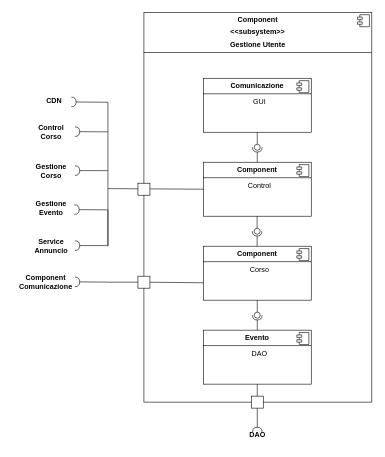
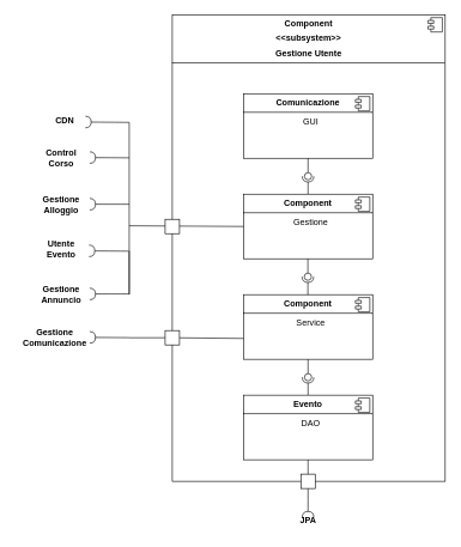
  <mxCell id="0" />
  <mxCell id="1" parent="0" />
  <mxCell id="2" value="&lt;p style=&quot;margin:0px;margin-top:6px;text-align:center;&quot;&gt;&lt;b&gt;Component&lt;/b&gt;&lt;/p&gt;&lt;p style=&quot;margin:0px;margin-top:6px;text-align:center;&quot;&gt;&lt;b&gt;&amp;lt;&amp;lt;subsystem&amp;gt;&amp;gt;&lt;/b&gt;&lt;/p&gt;&lt;p style=&quot;margin:0px;margin-top:6px;text-align:center;&quot;&gt;&lt;b&gt;Gestione Utente&lt;/b&gt;&lt;/p&gt;&lt;hr size=&quot;1&quot; style=&quot;border-style:solid;&quot;&gt;&lt;p style=&quot;margin:0px;margin-left:8px;&quot;&gt;&lt;br&gt;&lt;/p&gt;" style="align=left;overflow=fill;html=1;dropTarget=0;whiteSpace=wrap;" vertex="1" parent="1"><mxGeometry x="239" y="20" width="380" height="650" as="geometry" /></mxCell>
  <mxCell id="3" value="" style="shape=component;jettyWidth=8;jettyHeight=4;" vertex="1" parent="2"><mxGeometry x="1" width="20" height="20" relative="1" as="geometry"><mxPoint x="-24" y="4" as="offset" /></mxGeometry></mxCell>
  <mxCell id="4" value="&lt;p style=&quot;margin:0px;margin-top:6px;text-align:center;&quot;&gt;&lt;b&gt;Comunicazione&lt;/b&gt;&lt;/p&gt;&lt;hr size=&quot;1&quot; style=&quot;border-style:solid;&quot;&gt;&lt;p style=&quot;text-align: center; margin: 0px 0px 0px 8px;&quot;&gt;GUI&lt;/p&gt;" style="align=left;overflow=fill;html=1;dropTarget=0;whiteSpace=wrap;" vertex="1" parent="1"><mxGeometry x="338" y="130" width="180" height="90" as="geometry" /></mxCell>
  <mxCell id="5" value="" style="shape=component;jettyWidth=8;jettyHeight=4;" vertex="1" parent="4"><mxGeometry x="1" width="20" height="20" relative="1" as="geometry"><mxPoint x="-24" y="4" as="offset" /></mxGeometry></mxCell>
  <mxCell id="6" value="" style="rounded=0;orthogonalLoop=1;jettySize=auto;html=1;endArrow=halfCircle;endFill=0;endSize=6;strokeWidth=1;sketch=0;exitX=0.5;exitY=0;exitDx=0;exitDy=0;" edge="1" parent="1" source="9" target="8"><mxGeometry relative="1" as="geometry"><mxPoint x="439" y="245" as="sourcePoint" /></mxGeometry></mxCell>
  <mxCell id="7" value="" style="rounded=0;orthogonalLoop=1;jettySize=auto;html=1;endArrow=oval;endFill=0;sketch=0;sourcePerimeterSpacing=0;targetPerimeterSpacing=0;endSize=10;exitX=0.5;exitY=1;exitDx=0;exitDy=0;" edge="1" parent="1" source="4" target="8"><mxGeometry relative="1" as="geometry"><mxPoint x="399" y="245" as="sourcePoint" /></mxGeometry></mxCell>
  <mxCell id="8" value="" style="ellipse;whiteSpace=wrap;html=1;align=center;aspect=fixed;fillColor=none;strokeColor=none;resizable=0;perimeter=centerPerimeter;rotatable=0;allowArrows=0;points=[];outlineConnect=1;" vertex="1" parent="1"><mxGeometry x="423" y="240" width="10" height="10" as="geometry" /></mxCell>
- <mxCell id="9" value="&lt;p style=&quot;margin:0px;margin-top:6px;text-align:center;&quot;&gt;&lt;b&gt;Component&lt;/b&gt;&lt;/p&gt;&lt;hr size=&quot;1&quot; style=&quot;border-style:solid;&quot;&gt;&lt;p style=&quot;text-align: center; margin: 0px 0px 0px 8px;&quot;&gt;Control&lt;/p&gt;" style="align=left;overflow=fill;html=1;dropTarget=0;whiteSpace=wrap;" vertex="1" parent="1"><mxGeometry x="338" y="270" width="180" height="90" as="geometry" /></mxCell>
+ <mxCell id="9" value="&lt;p style=&quot;margin:0px;margin-top:6px;text-align:center;&quot;&gt;&lt;b&gt;Component&lt;/b&gt;&lt;/p&gt;&lt;hr size=&quot;1&quot; style=&quot;border-style:solid;&quot;&gt;&lt;p style=&quot;text-align: center; margin: 0px 0px 0px 8px;&quot;&gt;Gestione&lt;/p&gt;" style="align=left;overflow=fill;html=1;dropTarget=0;whiteSpace=wrap;" vertex="1" parent="1"><mxGeometry x="338" y="270" width="180" height="90" as="geometry" /></mxCell>
  <mxCell id="10" value="" style="shape=component;jettyWidth=8;jettyHeight=4;" vertex="1" parent="9"><mxGeometry x="1" width="20" height="20" relative="1" as="geometry"><mxPoint x="-24" y="4" as="offset" /></mxGeometry></mxCell>
- <mxCell id="11" value="&lt;p style=&quot;margin:0px;margin-top:6px;text-align:center;&quot;&gt;&lt;b&gt;Component&lt;/b&gt;&lt;/p&gt;&lt;hr size=&quot;1&quot; style=&quot;border-style:solid;&quot;&gt;&lt;p style=&quot;text-align: center; margin: 0px 0px 0px 8px;&quot;&gt;Corso&lt;/p&gt;" style="align=left;overflow=fill;html=1;dropTarget=0;whiteSpace=wrap;" vertex="1" parent="1"><mxGeometry x="338" y="410" width="180" height="90" as="geometry" /></mxCell>
+ <mxCell id="11" value="&lt;p style=&quot;margin:0px;margin-top:6px;text-align:center;&quot;&gt;&lt;b&gt;Component&lt;/b&gt;&lt;/p&gt;&lt;hr size=&quot;1&quot; style=&quot;border-style:solid;&quot;&gt;&lt;p style=&quot;text-align: center; margin: 0px 0px 0px 8px;&quot;&gt;Service&lt;/p&gt;" style="align=left;overflow=fill;html=1;dropTarget=0;whiteSpace=wrap;" vertex="1" parent="1"><mxGeometry x="338" y="410" width="180" height="90" as="geometry" /></mxCell>
  <mxCell id="12" value="" style="shape=component;jettyWidth=8;jettyHeight=4;" vertex="1" parent="11"><mxGeometry x="1" width="20" height="20" relative="1" as="geometry"><mxPoint x="-24" y="4" as="offset" /></mxGeometry></mxCell>
  <mxCell id="13" value="" style="rounded=0;orthogonalLoop=1;jettySize=auto;html=1;endArrow=halfCircle;endFill=0;endSize=6;strokeWidth=1;sketch=0;exitX=0.5;exitY=0;exitDx=0;exitDy=0;" edge="1" parent="1" source="16" target="15"><mxGeometry relative="1" as="geometry"><mxPoint x="439" y="525" as="sourcePoint" /></mxGeometry></mxCell>
  <mxCell id="14" value="" style="rounded=0;orthogonalLoop=1;jettySize=auto;html=1;endArrow=oval;endFill=0;sketch=0;sourcePerimeterSpacing=0;targetPerimeterSpacing=0;endSize=10;exitX=0.5;exitY=1;exitDx=0;exitDy=0;" edge="1" parent="1" source="11" target="15"><mxGeometry relative="1" as="geometry"><mxPoint x="399" y="525" as="sourcePoint" /></mxGeometry></mxCell>
  <mxCell id="15" value="" style="ellipse;whiteSpace=wrap;html=1;align=center;aspect=fixed;fillColor=none;strokeColor=none;resizable=0;perimeter=centerPerimeter;rotatable=0;allowArrows=0;points=[];outlineConnect=1;" vertex="1" parent="1"><mxGeometry x="423" y="520" width="10" height="10" as="geometry" /></mxCell>
  <mxCell id="16" value="&lt;p style=&quot;margin:0px;margin-top:6px;text-align:center;&quot;&gt;&lt;b&gt;Evento&lt;/b&gt;&lt;/p&gt;&lt;hr size=&quot;1&quot; style=&quot;border-style:solid;&quot;&gt;&lt;p style=&quot;text-align: center; margin: 0px 0px 0px 8px;&quot;&gt;DAO&lt;/p&gt;" style="align=left;overflow=fill;html=1;dropTarget=0;whiteSpace=wrap;" vertex="1" parent="1"><mxGeometry x="338" y="550" width="180" height="90" as="geometry" /></mxCell>
  <mxCell id="17" value="" style="shape=component;jettyWidth=8;jettyHeight=4;" vertex="1" parent="16"><mxGeometry x="1" width="20" height="20" relative="1" as="geometry"><mxPoint x="-24" y="4" as="offset" /></mxGeometry></mxCell>
  <mxCell id="18" value="" style="rounded=0;orthogonalLoop=1;jettySize=auto;html=1;endArrow=halfCircle;endFill=0;endSize=6;strokeWidth=1;sketch=0;exitX=0.5;exitY=0;exitDx=0;exitDy=0;" edge="1" parent="1"><mxGeometry relative="1" as="geometry"><mxPoint x="427.77" y="410" as="sourcePoint" /><mxPoint x="427.77" y="385" as="targetPoint" /></mxGeometry></mxCell>
  <mxCell id="19" value="" style="rounded=0;orthogonalLoop=1;jettySize=auto;html=1;endArrow=oval;endFill=0;sketch=0;sourcePerimeterSpacing=0;targetPerimeterSpacing=0;endSize=10;exitX=0.5;exitY=1;exitDx=0;exitDy=0;" edge="1" parent="1"><mxGeometry relative="1" as="geometry"><mxPoint x="427.77" y="360" as="sourcePoint" /><mxPoint x="427.77" y="385" as="targetPoint" /></mxGeometry></mxCell>
  <mxCell id="20" value="" style="rounded=0;orthogonalLoop=1;jettySize=auto;html=1;endArrow=halfCircle;endFill=0;endSize=6;strokeWidth=1;sketch=0;fontSize=12;curved=1;" edge="1" parent="1"><mxGeometry relative="1" as="geometry"><mxPoint x="179" y="284" as="sourcePoint" /><mxPoint x="124" y="284" as="targetPoint" /></mxGeometry></mxCell>
  <mxCell id="21" value="" style="ellipse;whiteSpace=wrap;html=1;align=center;aspect=fixed;fillColor=none;strokeColor=none;resizable=0;perimeter=centerPerimeter;rotatable=0;allowArrows=0;points=[];outlineConnect=1;" vertex="1" parent="1"><mxGeometry x="312" y="310" width="10" height="10" as="geometry" /></mxCell>
  <mxCell id="22" value="Control&lt;div&gt;Corso&lt;div&gt;&lt;br&gt;&lt;/div&gt;&lt;/div&gt;" style="text;align=center;fontStyle=1;verticalAlign=middle;spacingLeft=3;spacingRight=3;strokeColor=none;rotatable=0;points=[[0,0.5],[1,0.5]];portConstraint=eastwest;html=1;" vertex="1" parent="1"><mxGeometry x="44" y="214" width="80" height="26" as="geometry" /></mxCell>
  <mxCell id="23" value="" style="rounded=0;orthogonalLoop=1;jettySize=auto;html=1;endArrow=halfCircle;endFill=0;endSize=6;strokeWidth=1;sketch=0;fontSize=12;curved=1;exitX=0.5;exitY=1;exitDx=0;exitDy=0;" edge="1" parent="1" source="16"><mxGeometry relative="1" as="geometry"><mxPoint x="428.5" y="640" as="sourcePoint" /><mxPoint x="428" y="720" as="targetPoint" /></mxGeometry></mxCell>
  <mxCell id="24" value="" style="whiteSpace=wrap;html=1;aspect=fixed;" vertex="1" parent="1"><mxGeometry x="418" y="660" width="20" height="20" as="geometry" /></mxCell>
  <mxCell id="25" value="" style="rounded=0;orthogonalLoop=1;jettySize=auto;html=1;endArrow=halfCircle;endFill=0;endSize=6;strokeWidth=1;sketch=0;fontSize=12;curved=1;" edge="1" parent="1"><mxGeometry relative="1" as="geometry"><mxPoint x="179" y="219.38" as="sourcePoint" /><mxPoint x="124" y="219" as="targetPoint" /></mxGeometry></mxCell>
  <mxCell id="26" value="" style="endArrow=none;html=1;rounded=0;" edge="1" parent="1"><mxGeometry width="50" height="50" relative="1" as="geometry"><mxPoint x="179" y="410" as="sourcePoint" /><mxPoint x="179" y="170" as="targetPoint" /></mxGeometry></mxCell>
  <mxCell id="27" value="" style="endArrow=none;html=1;rounded=0;exitX=0;exitY=0.5;exitDx=0;exitDy=0;" edge="1" parent="1" source="9"><mxGeometry width="50" height="50" relative="1" as="geometry"><mxPoint x="338" y="329" as="sourcePoint" /><mxPoint x="179" y="314" as="targetPoint" /></mxGeometry></mxCell>
  <mxCell id="28" value="" style="whiteSpace=wrap;html=1;aspect=fixed;" vertex="1" parent="1"><mxGeometry x="229" y="305" width="20" height="20" as="geometry" /></mxCell>
  <mxCell id="29" value="" style="rounded=0;orthogonalLoop=1;jettySize=auto;html=1;endArrow=halfCircle;endFill=0;endSize=6;strokeWidth=1;sketch=0;fontSize=12;curved=1;" edge="1" parent="1"><mxGeometry relative="1" as="geometry"><mxPoint x="179" y="409" as="sourcePoint" /><mxPoint x="124" y="409" as="targetPoint" /></mxGeometry></mxCell>
- <mxCell id="30" value="Gestione&lt;div&gt;Evento&lt;/div&gt;" style="text;align=center;fontStyle=1;verticalAlign=middle;spacingLeft=3;spacingRight=3;strokeColor=none;rotatable=0;points=[[0,0.5],[1,0.5]];portConstraint=eastwest;html=1;" vertex="1" parent="1"><mxGeometry x="44" y="334" width="80" height="26" as="geometry" /></mxCell>
+ <mxCell id="30" value="Utente&lt;div&gt;Evento&lt;/div&gt;" style="text;align=center;fontStyle=1;verticalAlign=middle;spacingLeft=3;spacingRight=3;strokeColor=none;rotatable=0;points=[[0,0.5],[1,0.5]];portConstraint=eastwest;html=1;" vertex="1" parent="1"><mxGeometry x="44" y="334" width="80" height="26" as="geometry" /></mxCell>
  <mxCell id="31" value="" style="rounded=0;orthogonalLoop=1;jettySize=auto;html=1;endArrow=halfCircle;endFill=0;endSize=6;strokeWidth=1;sketch=0;fontSize=12;curved=1;" edge="1" parent="1"><mxGeometry relative="1" as="geometry"><mxPoint x="178" y="349.38" as="sourcePoint" /><mxPoint x="123" y="349" as="targetPoint" /></mxGeometry></mxCell>
  <mxCell id="32" value="" style="endArrow=none;html=1;rounded=0;" edge="1" parent="1"><mxGeometry width="50" height="50" relative="1" as="geometry"><mxPoint x="179" y="409" as="sourcePoint" /><mxPoint x="179" y="349" as="targetPoint" /></mxGeometry></mxCell>
- <mxCell id="33" value="&lt;b&gt;Gestione&lt;/b&gt;&lt;div&gt;&lt;b&gt;Corso&lt;/b&gt;&lt;/div&gt;" style="text;html=1;align=center;verticalAlign=middle;resizable=0;points=[];autosize=1;strokeColor=none;fillColor=none;" vertex="1" parent="1"><mxGeometry x="49" y="265" width="70" height="40" as="geometry" /></mxCell>
- <mxCell id="34" value="&lt;b&gt;Service&lt;br&gt;Annuncio&lt;/b&gt;" style="text;html=1;align=center;verticalAlign=middle;resizable=0;points=[];autosize=1;strokeColor=none;fillColor=none;" vertex="1" parent="1"><mxGeometry x="44" y="390" width="80" height="40" as="geometry" /></mxCell>
- <mxCell id="35" value="&lt;b&gt;DAO&lt;/b&gt;" style="text;html=1;align=center;verticalAlign=middle;resizable=0;points=[];autosize=1;strokeColor=none;fillColor=none;" vertex="1" parent="1"><mxGeometry x="403" y="710" width="50" height="30" as="geometry" /></mxCell>
+ <mxCell id="33" value="&lt;b&gt;Gestione&lt;/b&gt;&lt;div&gt;&lt;b&gt;Alloggio&lt;/b&gt;&lt;/div&gt;" style="text;html=1;align=center;verticalAlign=middle;resizable=0;points=[];autosize=1;strokeColor=none;fillColor=none;" vertex="1" parent="1"><mxGeometry x="49" y="265" width="70" height="40" as="geometry" /></mxCell>
+ <mxCell id="34" value="&lt;b&gt;Gestione&lt;br&gt;Annuncio&lt;/b&gt;" style="text;html=1;align=center;verticalAlign=middle;resizable=0;points=[];autosize=1;strokeColor=none;fillColor=none;" vertex="1" parent="1"><mxGeometry x="44" y="390" width="80" height="40" as="geometry" /></mxCell>
+ <mxCell id="35" value="&lt;b&gt;JPA&lt;/b&gt;" style="text;html=1;align=center;verticalAlign=middle;resizable=0;points=[];autosize=1;strokeColor=none;fillColor=none;" vertex="1" parent="1"><mxGeometry x="403" y="710" width="50" height="30" as="geometry" /></mxCell>
  <mxCell id="36" value="" style="endArrow=none;html=1;rounded=0;exitX=0;exitY=0.5;exitDx=0;exitDy=0;" edge="1" parent="1" source="38"><mxGeometry width="50" height="50" relative="1" as="geometry"><mxPoint x="338" y="471" as="sourcePoint" /><mxPoint x="179" y="470" as="targetPoint" /></mxGeometry></mxCell>
  <mxCell id="37" value="" style="endArrow=none;html=1;rounded=0;exitX=0;exitY=0.5;exitDx=0;exitDy=0;" edge="1" parent="1" target="38"><mxGeometry width="50" height="50" relative="1" as="geometry"><mxPoint x="338" y="471" as="sourcePoint" /><mxPoint x="179" y="470" as="targetPoint" /></mxGeometry></mxCell>
  <mxCell id="38" value="" style="whiteSpace=wrap;html=1;aspect=fixed;" vertex="1" parent="1"><mxGeometry x="229" y="460" width="20" height="20" as="geometry" /></mxCell>
  <mxCell id="39" value="" style="rounded=0;orthogonalLoop=1;jettySize=auto;html=1;endArrow=halfCircle;endFill=0;endSize=6;strokeWidth=1;sketch=0;fontSize=12;curved=1;" edge="1" parent="1"><mxGeometry relative="1" as="geometry"><mxPoint x="179" y="469.88" as="sourcePoint" /><mxPoint x="124" y="469.5" as="targetPoint" /></mxGeometry></mxCell>
- <mxCell id="40" value="&lt;b&gt;Component&lt;/b&gt;&lt;div&gt;&lt;b&gt;Comunicazione&lt;/b&gt;&lt;/div&gt;" style="text;html=1;align=center;verticalAlign=middle;resizable=0;points=[];autosize=1;strokeColor=none;fillColor=none;" vertex="1" parent="1"><mxGeometry x="20" y="450" width="110" height="40" as="geometry" /></mxCell>
+ <mxCell id="40" value="&lt;b&gt;Gestione&lt;/b&gt;&lt;div&gt;&lt;b&gt;Comunicazione&lt;/b&gt;&lt;/div&gt;" style="text;html=1;align=center;verticalAlign=middle;resizable=0;points=[];autosize=1;strokeColor=none;fillColor=none;" vertex="1" parent="1"><mxGeometry x="20" y="450" width="110" height="40" as="geometry" /></mxCell>
  <mxCell id="41" value="&lt;div&gt;&lt;div&gt;CDN&lt;/div&gt;&lt;/div&gt;" style="text;align=center;fontStyle=1;verticalAlign=middle;spacingLeft=3;spacingRight=3;strokeColor=none;rotatable=0;points=[[0,0.5],[1,0.5]];portConstraint=eastwest;html=1;" vertex="1" parent="1"><mxGeometry x="49" y="155" width="80" height="26" as="geometry" /></mxCell>
  <mxCell id="42" value="" style="rounded=0;orthogonalLoop=1;jettySize=auto;html=1;endArrow=halfCircle;endFill=0;endSize=6;strokeWidth=1;sketch=0;fontSize=12;curved=1;" edge="1" parent="1"><mxGeometry relative="1" as="geometry"><mxPoint x="179" y="170" as="sourcePoint" /><mxPoint x="118" y="169.5" as="targetPoint" /></mxGeometry></mxCell>
